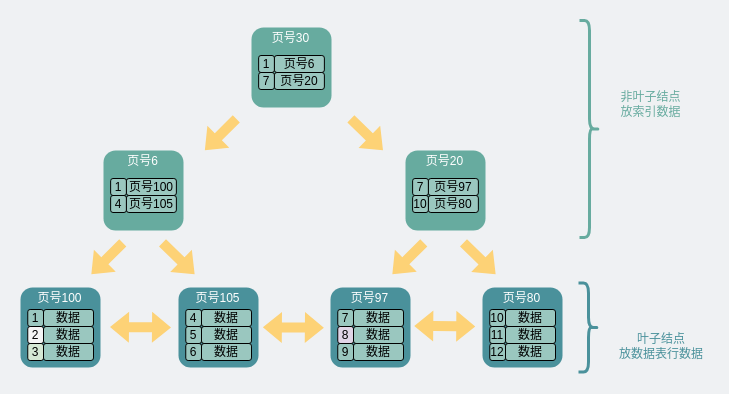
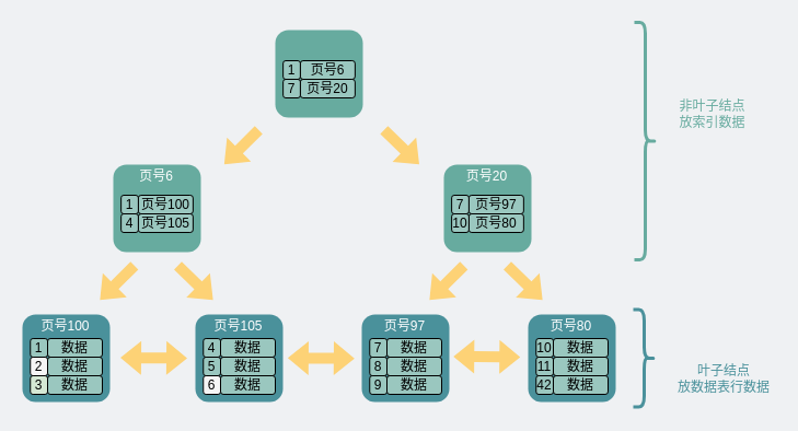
  <mxCell id="0" />
  <mxCell id="1" parent="0" />
  <mxCell id="2" value="" style="shape=flexArrow;endArrow=classic;startArrow=classic;html=1;rounded=0;fontSize=16;fontColor=#000000;strokeColor=none;fillColor=#FDD276;" parent="1" edge="1"><mxGeometry width="100" height="100" relative="1" as="geometry"><mxPoint x="109" y="326.5" as="sourcePoint" /><mxPoint x="171" y="327" as="targetPoint" /></mxGeometry></mxCell>
  <mxCell id="3" value="&lt;font color=&quot;#ffffff&quot;&gt;&lt;span style=&quot;font-size: 16px&quot;&gt;&lt;br&gt;&lt;/span&gt;&lt;/font&gt;" style="whiteSpace=wrap;html=1;aspect=fixed;rounded=1;strokeColor=none;fillColor=#4A919B;" parent="1" vertex="1"><mxGeometry x="20" y="287" width="80" height="80" as="geometry" /></mxCell>
  <mxCell id="4" value="数据" style="rounded=1;whiteSpace=wrap;html=1;fillColor=#9AC7BF;strokeColor=default;fontColor=#000000;align=center;" parent="1" vertex="1"><mxGeometry x="43" y="309" width="50" height="17" as="geometry" /></mxCell>
  <mxCell id="5" value="&lt;font color=&quot;#ffffff&quot;&gt;页号100&lt;/font&gt;" style="text;html=1;strokeColor=none;fillColor=none;align=center;verticalAlign=middle;whiteSpace=wrap;rounded=0;dashed=1;fontColor=#535E80;" parent="1" vertex="1"><mxGeometry x="32" y="287" width="55" height="22" as="geometry" /></mxCell>
  <mxCell id="6" value="" style="shape=flexArrow;endArrow=classic;html=1;rounded=0;fontColor=#FFFFFF;strokeColor=none;fillColor=#FDD276;" parent="1" edge="1"><mxGeometry width="50" height="50" relative="1" as="geometry"><mxPoint x="236.15" y="118" as="sourcePoint" /><mxPoint x="204" y="150" as="targetPoint" /></mxGeometry></mxCell>
  <mxCell id="7" value="" style="shape=flexArrow;endArrow=classic;html=1;rounded=0;fontColor=#FFFFFF;strokeColor=none;fillColor=#FDD276;" parent="1" edge="1"><mxGeometry width="50" height="50" relative="1" as="geometry"><mxPoint x="350" y="118" as="sourcePoint" /><mxPoint x="382.85" y="150" as="targetPoint" /></mxGeometry></mxCell>
  <mxCell id="8" value="" style="shape=flexArrow;endArrow=classic;html=1;rounded=0;fontColor=#FFFFFF;strokeColor=none;fillColor=#FDD276;" parent="1" edge="1"><mxGeometry width="50" height="50" relative="1" as="geometry"><mxPoint x="122.65" y="242" as="sourcePoint" /><mxPoint x="90.5" y="274" as="targetPoint" /></mxGeometry></mxCell>
  <mxCell id="9" value="" style="shape=flexArrow;endArrow=classic;html=1;rounded=0;fontColor=#FFFFFF;strokeColor=none;fillColor=#FDD276;" parent="1" edge="1"><mxGeometry width="50" height="50" relative="1" as="geometry"><mxPoint x="161.65" y="242" as="sourcePoint" /><mxPoint x="194.5" y="274" as="targetPoint" /></mxGeometry></mxCell>
  <mxCell id="10" value="" style="shape=flexArrow;endArrow=classic;html=1;rounded=0;fontColor=#FFFFFF;strokeColor=none;fillColor=#FDD276;" parent="1" edge="1"><mxGeometry width="50" height="50" relative="1" as="geometry"><mxPoint x="423.65" y="242" as="sourcePoint" /><mxPoint x="391.5" y="274" as="targetPoint" /></mxGeometry></mxCell>
  <mxCell id="11" value="" style="shape=flexArrow;endArrow=classic;html=1;rounded=0;fontColor=#FFFFFF;strokeColor=none;fillColor=#FDD276;" parent="1" edge="1"><mxGeometry width="50" height="50" relative="1" as="geometry"><mxPoint x="462.65" y="242" as="sourcePoint" /><mxPoint x="495.5" y="274" as="targetPoint" /></mxGeometry></mxCell>
  <mxCell id="12" value="&lt;font&gt;1&lt;/font&gt;" style="rounded=1;whiteSpace=wrap;html=1;fillColor=#9AC7BF;strokeColor=default;fontColor=#000000;" parent="1" vertex="1"><mxGeometry x="27.25" y="309" width="15.75" height="17" as="geometry" /></mxCell>
  <mxCell id="13" value="数据" style="rounded=1;whiteSpace=wrap;html=1;fillColor=#9AC7BF;strokeColor=default;fontColor=#000000;align=center;" parent="1" vertex="1"><mxGeometry x="43" y="326" width="50" height="17" as="geometry" /></mxCell>
  <mxCell id="14" value="&lt;font&gt;2&lt;/font&gt;" style="rounded=1;whiteSpace=wrap;html=1;fillColor=#f5f5f5;strokeColor=default;fontColor=#000000;" parent="1" vertex="1"><mxGeometry x="27.25" y="326" width="15.75" height="17" as="geometry" /></mxCell>
  <mxCell id="15" value="数据" style="rounded=1;whiteSpace=wrap;html=1;fillColor=#9AC7BF;strokeColor=default;fontColor=#000000;align=center;" parent="1" vertex="1"><mxGeometry x="43" y="343" width="50" height="17" as="geometry" /></mxCell>
  <mxCell id="16" value="&lt;font&gt;3&lt;/font&gt;" style="rounded=1;whiteSpace=wrap;html=1;fillColor=#d5e8d4;strokeColor=default;fontColor=#000000;" parent="1" vertex="1"><mxGeometry x="27.25" y="343" width="15.75" height="17" as="geometry" /></mxCell>
  <mxCell id="17" value="&lt;font color=&quot;#ffffff&quot;&gt;&lt;span style=&quot;font-size: 16px&quot;&gt;&lt;br&gt;&lt;/span&gt;&lt;/font&gt;" style="whiteSpace=wrap;html=1;aspect=fixed;rounded=1;strokeColor=none;fillColor=#4A919B;" parent="1" vertex="1"><mxGeometry x="178" y="287" width="80" height="80" as="geometry" /></mxCell>
  <mxCell id="18" value="数据" style="rounded=1;whiteSpace=wrap;html=1;fillColor=#9AC7BF;strokeColor=default;fontColor=#000000;align=center;" parent="1" vertex="1"><mxGeometry x="201" y="309" width="50" height="17" as="geometry" /></mxCell>
  <mxCell id="19" value="&lt;font color=&quot;#ffffff&quot;&gt;页号105&lt;/font&gt;" style="text;html=1;strokeColor=none;fillColor=none;align=center;verticalAlign=middle;whiteSpace=wrap;rounded=0;dashed=1;fontColor=#535E80;" parent="1" vertex="1"><mxGeometry x="190" y="287" width="55" height="22" as="geometry" /></mxCell>
  <mxCell id="20" value="&lt;font&gt;4&lt;/font&gt;" style="rounded=1;whiteSpace=wrap;html=1;fillColor=#9AC7BF;strokeColor=default;fontColor=#000000;" parent="1" vertex="1"><mxGeometry x="185.25" y="309" width="15.75" height="17" as="geometry" /></mxCell>
  <mxCell id="21" value="数据" style="rounded=1;whiteSpace=wrap;html=1;fillColor=#9AC7BF;strokeColor=default;fontColor=#000000;align=center;" parent="1" vertex="1"><mxGeometry x="201" y="326" width="50" height="17" as="geometry" /></mxCell>
  <mxCell id="22" value="&lt;font&gt;5&lt;/font&gt;" style="rounded=1;whiteSpace=wrap;html=1;fillColor=#9AC7BF;strokeColor=default;fontColor=#000000;" parent="1" vertex="1"><mxGeometry x="185.25" y="326" width="15.75" height="17" as="geometry" /></mxCell>
  <mxCell id="23" value="数据" style="rounded=1;whiteSpace=wrap;html=1;fillColor=#9AC7BF;strokeColor=default;fontColor=#000000;align=center;" parent="1" vertex="1"><mxGeometry x="201" y="343" width="50" height="17" as="geometry" /></mxCell>
- <mxCell id="24" value="&lt;font&gt;6&lt;/font&gt;" style="rounded=1;whiteSpace=wrap;html=1;fillColor=#9AC7BF;strokeColor=default;fontColor=#000000;" parent="1" vertex="1"><mxGeometry x="185.25" y="343" width="15.75" height="17" as="geometry" /></mxCell>
+ <mxCell id="24" value="&lt;font&gt;6&lt;/font&gt;" style="rounded=1;whiteSpace=wrap;html=1;fillColor=#f5f5f5;strokeColor=default;fontColor=#000000;" parent="1" vertex="1"><mxGeometry x="185.25" y="343" width="15.75" height="17" as="geometry" /></mxCell>
  <mxCell id="25" value="&lt;font color=&quot;#ffffff&quot;&gt;&lt;span style=&quot;font-size: 16px&quot;&gt;&lt;br&gt;&lt;/span&gt;&lt;/font&gt;" style="whiteSpace=wrap;html=1;aspect=fixed;rounded=1;strokeColor=none;fillColor=#4A919B;" parent="1" vertex="1"><mxGeometry x="330" y="287" width="80" height="80" as="geometry" /></mxCell>
  <mxCell id="26" value="数据" style="rounded=1;whiteSpace=wrap;html=1;fillColor=#9AC7BF;strokeColor=default;fontColor=#000000;align=center;" parent="1" vertex="1"><mxGeometry x="353" y="309" width="50" height="17" as="geometry" /></mxCell>
  <mxCell id="27" value="&lt;font color=&quot;#ffffff&quot;&gt;页号97&lt;/font&gt;" style="text;html=1;strokeColor=none;fillColor=none;align=center;verticalAlign=middle;whiteSpace=wrap;rounded=0;dashed=1;fontColor=#535E80;" parent="1" vertex="1"><mxGeometry x="342" y="287" width="55" height="22" as="geometry" /></mxCell>
  <mxCell id="28" value="&lt;font&gt;7&lt;/font&gt;" style="rounded=1;whiteSpace=wrap;html=1;fillColor=#9AC7BF;strokeColor=default;fontColor=#000000;" parent="1" vertex="1"><mxGeometry x="337.25" y="309" width="15.75" height="17" as="geometry" /></mxCell>
  <mxCell id="29" value="数据" style="rounded=1;whiteSpace=wrap;html=1;fillColor=#9AC7BF;strokeColor=default;fontColor=#000000;align=center;" parent="1" vertex="1"><mxGeometry x="353" y="326" width="50" height="17" as="geometry" /></mxCell>
- <mxCell id="30" value="&lt;font&gt;8&lt;/font&gt;" style="rounded=1;whiteSpace=wrap;html=1;fillColor=#e1d5e7;strokeColor=default;fontColor=#000000;" parent="1" vertex="1"><mxGeometry x="337.25" y="326" width="15.75" height="17" as="geometry" /></mxCell>
+ <mxCell id="30" value="&lt;font&gt;8&lt;/font&gt;" style="rounded=1;whiteSpace=wrap;html=1;fillColor=#9AC7BF;strokeColor=default;fontColor=#000000;" parent="1" vertex="1"><mxGeometry x="337.25" y="326" width="15.75" height="17" as="geometry" /></mxCell>
  <mxCell id="31" value="数据" style="rounded=1;whiteSpace=wrap;html=1;fillColor=#9AC7BF;strokeColor=default;fontColor=#000000;align=center;" parent="1" vertex="1"><mxGeometry x="353" y="343" width="50" height="17" as="geometry" /></mxCell>
  <mxCell id="32" value="&lt;font&gt;9&lt;/font&gt;" style="rounded=1;whiteSpace=wrap;html=1;fillColor=#9AC7BF;strokeColor=default;fontColor=#000000;" parent="1" vertex="1"><mxGeometry x="337.25" y="343" width="15.75" height="17" as="geometry" /></mxCell>
  <mxCell id="33" value="&lt;font color=&quot;#ffffff&quot;&gt;&lt;span style=&quot;font-size: 16px&quot;&gt;&lt;br&gt;&lt;/span&gt;&lt;/font&gt;" style="whiteSpace=wrap;html=1;aspect=fixed;rounded=1;strokeColor=none;fillColor=#4A919B;" parent="1" vertex="1"><mxGeometry x="482" y="287" width="80" height="80" as="geometry" /></mxCell>
  <mxCell id="34" value="数据" style="rounded=1;whiteSpace=wrap;html=1;fillColor=#9AC7BF;strokeColor=default;fontColor=#000000;align=center;" parent="1" vertex="1"><mxGeometry x="505" y="309" width="50" height="17" as="geometry" /></mxCell>
  <mxCell id="35" value="&lt;font color=&quot;#ffffff&quot;&gt;页号80&lt;/font&gt;" style="text;html=1;strokeColor=none;fillColor=none;align=center;verticalAlign=middle;whiteSpace=wrap;rounded=0;dashed=1;fontColor=#535E80;" parent="1" vertex="1"><mxGeometry x="494" y="287" width="55" height="22" as="geometry" /></mxCell>
  <mxCell id="36" value="&lt;font&gt;10&lt;/font&gt;" style="rounded=1;whiteSpace=wrap;html=1;fillColor=#9AC7BF;strokeColor=default;fontColor=#000000;" parent="1" vertex="1"><mxGeometry x="489.25" y="309" width="15.75" height="17" as="geometry" /></mxCell>
  <mxCell id="37" value="数据" style="rounded=1;whiteSpace=wrap;html=1;fillColor=#9AC7BF;strokeColor=default;fontColor=#000000;align=center;" parent="1" vertex="1"><mxGeometry x="505" y="326" width="50" height="17" as="geometry" /></mxCell>
  <mxCell id="38" value="&lt;font&gt;11&lt;/font&gt;" style="rounded=1;whiteSpace=wrap;html=1;fillColor=#9AC7BF;strokeColor=default;fontColor=#000000;" parent="1" vertex="1"><mxGeometry x="489.25" y="326" width="15.75" height="17" as="geometry" /></mxCell>
  <mxCell id="39" value="数据" style="rounded=1;whiteSpace=wrap;html=1;fillColor=#9AC7BF;strokeColor=default;fontColor=#000000;align=center;" parent="1" vertex="1"><mxGeometry x="505" y="343" width="50" height="17" as="geometry" /></mxCell>
- <mxCell id="40" value="&lt;font&gt;12&lt;/font&gt;" style="rounded=1;whiteSpace=wrap;html=1;fillColor=#9AC7BF;strokeColor=default;fontColor=#000000;" parent="1" vertex="1"><mxGeometry x="489.25" y="343" width="15.75" height="17" as="geometry" /></mxCell>
+ <mxCell id="40" value="&lt;font&gt;42&lt;/font&gt;" style="rounded=1;whiteSpace=wrap;html=1;fillColor=#9AC7BF;strokeColor=default;fontColor=#000000;" parent="1" vertex="1"><mxGeometry x="489.25" y="343" width="15.75" height="17" as="geometry" /></mxCell>
  <mxCell id="41" value="&lt;font color=&quot;#ffffff&quot;&gt;&lt;span style=&quot;font-size: 16px&quot;&gt;&lt;br&gt;&lt;/span&gt;&lt;/font&gt;" style="whiteSpace=wrap;html=1;aspect=fixed;rounded=1;strokeColor=none;fillColor=#67AB9F;" parent="1" vertex="1"><mxGeometry x="103" y="150" width="80" height="80" as="geometry" /></mxCell>
  <mxCell id="42" value="页号100" style="rounded=1;whiteSpace=wrap;html=1;fillColor=#9AC7BF;strokeColor=default;fontColor=#000000;align=center;" parent="1" vertex="1"><mxGeometry x="125.88" y="178" width="50" height="17" as="geometry" /></mxCell>
  <mxCell id="43" value="&lt;font color=&quot;#ffffff&quot;&gt;页号6&lt;/font&gt;" style="text;html=1;strokeColor=none;fillColor=none;align=center;verticalAlign=middle;whiteSpace=wrap;rounded=0;dashed=1;fontColor=#535E80;" parent="1" vertex="1"><mxGeometry x="115" y="150" width="55" height="22" as="geometry" /></mxCell>
  <mxCell id="44" value="&lt;font&gt;1&lt;/font&gt;" style="rounded=1;whiteSpace=wrap;html=1;fillColor=#9AC7BF;strokeColor=default;fontColor=#000000;" parent="1" vertex="1"><mxGeometry x="110.13" y="178" width="15.75" height="17" as="geometry" /></mxCell>
  <mxCell id="45" value="页号105" style="rounded=1;whiteSpace=wrap;html=1;fillColor=#9AC7BF;strokeColor=default;fontColor=#000000;align=center;" parent="1" vertex="1"><mxGeometry x="125.88" y="195" width="50" height="17" as="geometry" /></mxCell>
  <mxCell id="46" value="&lt;font&gt;4&lt;/font&gt;" style="rounded=1;whiteSpace=wrap;html=1;fillColor=#9AC7BF;strokeColor=default;fontColor=#000000;" parent="1" vertex="1"><mxGeometry x="110.13" y="195" width="15.75" height="17" as="geometry" /></mxCell>
  <mxCell id="47" value="&lt;font color=&quot;#ffffff&quot;&gt;&lt;span style=&quot;font-size: 16px&quot;&gt;&lt;br&gt;&lt;/span&gt;&lt;/font&gt;" style="whiteSpace=wrap;html=1;aspect=fixed;rounded=1;strokeColor=none;fillColor=#67AB9F;" parent="1" vertex="1"><mxGeometry x="405" y="150" width="80" height="80" as="geometry" /></mxCell>
  <mxCell id="48" value="页号97" style="rounded=1;whiteSpace=wrap;html=1;fillColor=#9AC7BF;strokeColor=default;fontColor=#000000;align=center;" parent="1" vertex="1"><mxGeometry x="427.87" y="178" width="50" height="17" as="geometry" /></mxCell>
  <mxCell id="49" value="&lt;font color=&quot;#ffffff&quot;&gt;页号20&lt;/font&gt;" style="text;html=1;strokeColor=none;fillColor=none;align=center;verticalAlign=middle;whiteSpace=wrap;rounded=0;dashed=1;fontColor=#535E80;" parent="1" vertex="1"><mxGeometry x="417" y="150" width="55" height="22" as="geometry" /></mxCell>
  <mxCell id="50" value="&lt;font&gt;7&lt;/font&gt;" style="rounded=1;whiteSpace=wrap;html=1;fillColor=#9AC7BF;strokeColor=default;fontColor=#000000;" parent="1" vertex="1"><mxGeometry x="412.12" y="178" width="15.75" height="17" as="geometry" /></mxCell>
  <mxCell id="51" value="页号80" style="rounded=1;whiteSpace=wrap;html=1;fillColor=#9AC7BF;strokeColor=default;fontColor=#000000;align=center;" parent="1" vertex="1"><mxGeometry x="427.87" y="195" width="50" height="17" as="geometry" /></mxCell>
  <mxCell id="52" value="&lt;font&gt;10&lt;/font&gt;" style="rounded=1;whiteSpace=wrap;html=1;fillColor=#9AC7BF;strokeColor=default;fontColor=#000000;" parent="1" vertex="1"><mxGeometry x="412.12" y="195" width="15.75" height="17" as="geometry" /></mxCell>
  <mxCell id="53" value="&lt;font color=&quot;#ffffff&quot;&gt;&lt;span style=&quot;font-size: 16px&quot;&gt;&lt;br&gt;&lt;/span&gt;&lt;/font&gt;" style="whiteSpace=wrap;html=1;aspect=fixed;rounded=1;strokeColor=none;fillColor=#67AB9F;" parent="1" vertex="1"><mxGeometry x="251" y="27" width="80" height="80" as="geometry" /></mxCell>
  <mxCell id="54" value="页号6" style="rounded=1;whiteSpace=wrap;html=1;fillColor=#9AC7BF;strokeColor=default;fontColor=#000000;align=center;" parent="1" vertex="1"><mxGeometry x="273.88" y="55" width="50" height="17" as="geometry" /></mxCell>
- <mxCell id="55" value="&lt;font color=&quot;#ffffff&quot;&gt;页号30&lt;/font&gt;" style="text;html=1;strokeColor=none;fillColor=none;align=center;verticalAlign=middle;whiteSpace=wrap;rounded=0;dashed=1;fontColor=#535E80;" parent="1" vertex="1"><mxGeometry x="263" y="27" width="55" height="22" as="geometry" /></mxCell>
  <mxCell id="56" value="&lt;font&gt;1&lt;/font&gt;" style="rounded=1;whiteSpace=wrap;html=1;fillColor=#9AC7BF;strokeColor=default;fontColor=#000000;" parent="1" vertex="1"><mxGeometry x="258.13" y="55" width="15.75" height="17" as="geometry" /></mxCell>
  <mxCell id="57" value="页号20" style="rounded=1;whiteSpace=wrap;html=1;fillColor=#9AC7BF;strokeColor=default;fontColor=#000000;align=center;" parent="1" vertex="1"><mxGeometry x="273.88" y="72" width="50" height="17" as="geometry" /></mxCell>
  <mxCell id="58" value="&lt;font&gt;7&lt;/font&gt;" style="rounded=1;whiteSpace=wrap;html=1;fillColor=#9AC7BF;strokeColor=default;fontColor=#000000;" parent="1" vertex="1"><mxGeometry x="258.13" y="72" width="15.75" height="17" as="geometry" /></mxCell>
  <mxCell id="59" value="" style="shape=curlyBracket;whiteSpace=wrap;html=1;rounded=1;flipH=1;fontColor=#000000;fillColor=none;fontSize=5;strokeWidth=3;strokeColor=#4A919B;" parent="1" vertex="1"><mxGeometry x="578" y="282.5" width="20" height="89" as="geometry" /></mxCell>
  <mxCell id="60" value="叶子结点&lt;br&gt;放数据表行数据" style="text;html=1;strokeColor=none;fillColor=none;align=center;verticalAlign=middle;whiteSpace=wrap;rounded=0;fontColor=#4A919B;" parent="1" vertex="1"><mxGeometry x="614.5" y="324" width="92" height="44" as="geometry" /></mxCell>
  <mxCell id="61" value="" style="shape=curlyBracket;whiteSpace=wrap;html=1;rounded=1;flipH=1;fontColor=#000000;fillColor=none;fontSize=5;strokeWidth=3;strokeColor=#67AB9F;" parent="1" vertex="1"><mxGeometry x="579" y="20" width="20" height="217" as="geometry" /></mxCell>
  <mxCell id="62" value="非叶子结点&lt;br&gt;放索引数据" style="text;html=1;strokeColor=none;fillColor=none;align=center;verticalAlign=middle;whiteSpace=wrap;rounded=0;fontColor=#67AB9F;" parent="1" vertex="1"><mxGeometry x="617" y="88.5" width="67" height="30.5" as="geometry" /></mxCell>
  <mxCell id="63" value="" style="shape=flexArrow;endArrow=classic;startArrow=classic;html=1;rounded=0;fontSize=16;fontColor=#000000;strokeColor=none;fillColor=#FDD276;" edge="1" parent="1"><mxGeometry width="100" height="100" relative="1" as="geometry"><mxPoint x="261.88" y="326.72" as="sourcePoint" /><mxPoint x="323.88" y="327.22" as="targetPoint" /></mxGeometry></mxCell>
  <mxCell id="64" value="" style="shape=flexArrow;endArrow=classic;startArrow=classic;html=1;rounded=0;fontSize=16;fontColor=#000000;strokeColor=none;fillColor=#FDD276;" edge="1" parent="1"><mxGeometry width="100" height="100" relative="1" as="geometry"><mxPoint x="413.25" y="325.44" as="sourcePoint" /><mxPoint x="475.25" y="325.94" as="targetPoint" /></mxGeometry></mxCell>
